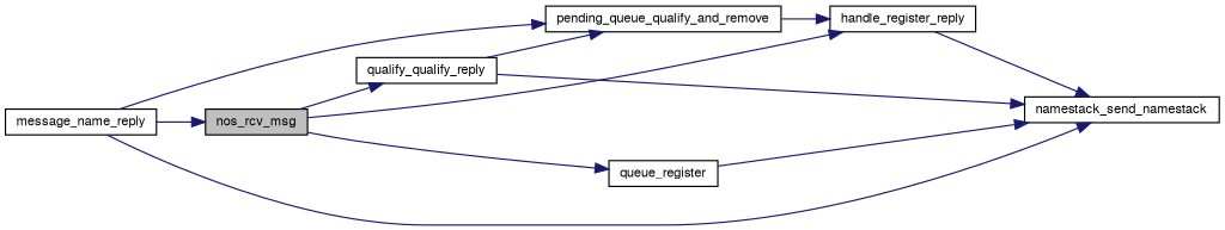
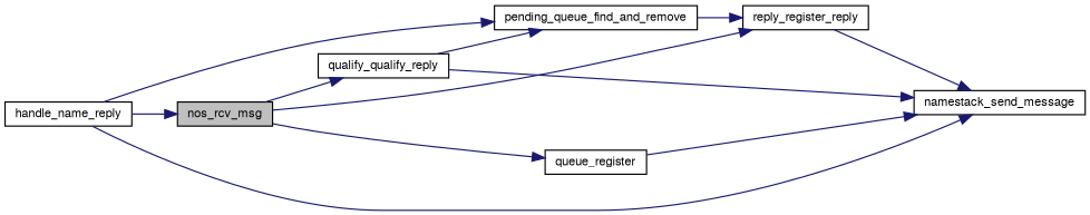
  digraph {
    rankdir=LR
    node [color=black fillcolor=white fontname=FreeSans fontsize=10 shape=record style=filled]
    edge [color=midnightblue fontname=FreeSans fontsize=10 labelfontname=FreeSans labelfontsize=10 style=solid]
    n1 [fillcolor=grey75 fontcolor=black height=0.2 label=nos_rcv_msg width=0.4]
    n2 [height=0.2 label=qualify_qualify_reply width=0.4]
    n3 [height=0.2 label=queue_register width=0.4]
-   n4 [height=0.2 label=handle_register_reply width=0.4]
-   n5 [height=0.2 label=message_name_reply width=0.4]
-   n6 [height=0.2 label=namestack_send_namestack width=0.4]
-   n7 [height=0.2 label=pending_queue_qualify_and_remove width=0.4]
+   n4 [height=0.2 label=reply_register_reply width=0.4]
+   n5 [height=0.2 label=handle_name_reply width=0.4]
+   n6 [height=0.2 label=namestack_send_message width=0.4]
+   n7 [height=0.2 label=pending_queue_find_and_remove width=0.4]
    n1 -> n2
    n1 -> n3
    n1 -> n4
    n2 -> n6
    n2 -> n7
    n3 -> n6
    n4 -> n6
    n5 -> n1
    n5 -> n6
    n5 -> n7
    n7 -> n4
  }
